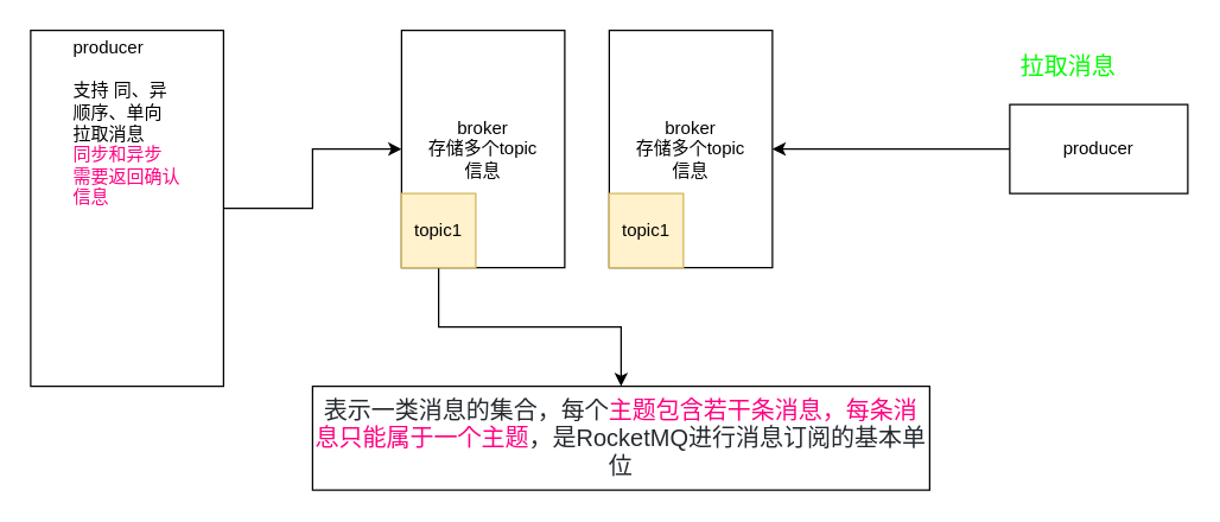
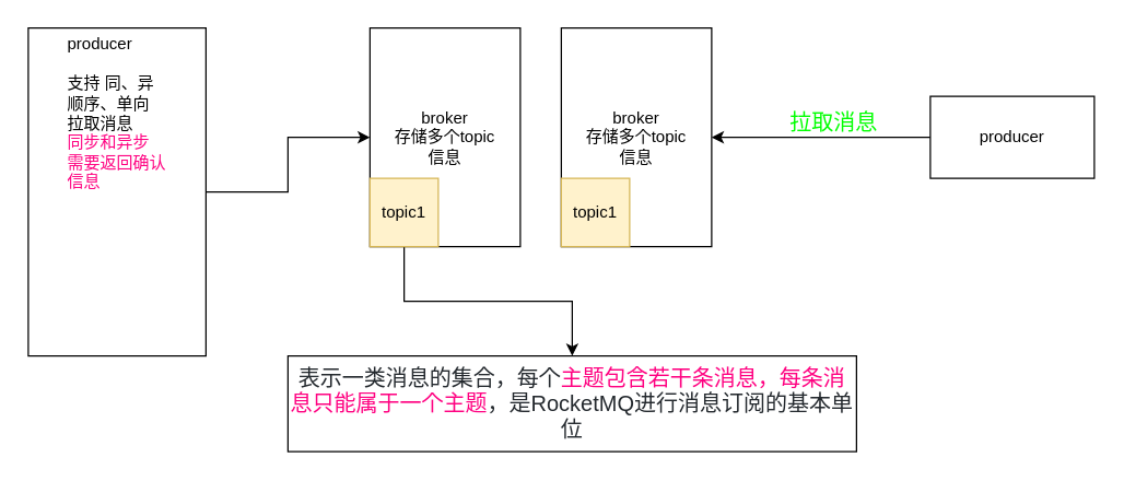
  <mxCell id="0" />
  <mxCell id="1" parent="0" />
  <mxCell id="2" style="edgeStyle=orthogonalEdgeStyle;rounded=0;orthogonalLoop=1;jettySize=auto;html=1;" edge="1" parent="1" source="3" target="6"><mxGeometry relative="1" as="geometry" /></mxCell>
  <mxCell id="3" value="&lt;div style=&quot;text-align: justify&quot;&gt;&lt;span&gt;producer&lt;/span&gt;&lt;/div&gt;&lt;div style=&quot;text-align: justify&quot;&gt;&lt;span&gt;&lt;br&gt;&lt;/span&gt;&lt;/div&gt;&lt;div style=&quot;text-align: justify&quot;&gt;&lt;span&gt;支持 同、异&lt;/span&gt;&lt;/div&gt;&lt;div style=&quot;text-align: justify&quot;&gt;&lt;span&gt;顺序、单向&lt;/span&gt;&lt;/div&gt;&lt;div style=&quot;text-align: justify&quot;&gt;&lt;span&gt;拉取消息&lt;/span&gt;&lt;/div&gt;&lt;div style=&quot;text-align: justify&quot;&gt;&lt;span&gt;&lt;font color=&quot;#ff0080&quot;&gt;同步和异步&lt;/font&gt;&lt;/span&gt;&lt;/div&gt;&lt;div style=&quot;text-align: justify&quot;&gt;&lt;font color=&quot;#ff0080&quot;&gt;需要返回确认&lt;/font&gt;&lt;/div&gt;&lt;div style=&quot;text-align: justify&quot;&gt;&lt;span&gt;&lt;font color=&quot;#ff0080&quot;&gt;信息&lt;/font&gt;&lt;/span&gt;&lt;/div&gt;&lt;div style=&quot;text-align: justify&quot;&gt;&lt;span&gt;&lt;br&gt;&lt;/span&gt;&lt;/div&gt;&lt;div style=&quot;text-align: justify&quot;&gt;&lt;span&gt;&lt;br&gt;&lt;/span&gt;&lt;/div&gt;&lt;div style=&quot;text-align: justify&quot;&gt;&lt;span&gt;&lt;br&gt;&lt;/span&gt;&lt;/div&gt;&lt;div style=&quot;text-align: justify&quot;&gt;&lt;span&gt;&lt;br&gt;&lt;/span&gt;&lt;/div&gt;&lt;div style=&quot;text-align: justify&quot;&gt;&lt;span&gt;&lt;br&gt;&lt;/span&gt;&lt;/div&gt;&lt;div style=&quot;text-align: justify&quot;&gt;&lt;span&gt;&lt;br&gt;&lt;/span&gt;&lt;/div&gt;&lt;div style=&quot;text-align: justify&quot;&gt;&lt;span&gt;&lt;br&gt;&lt;/span&gt;&lt;/div&gt;&lt;div style=&quot;text-align: justify&quot;&gt;&lt;span&gt;&lt;br&gt;&lt;/span&gt;&lt;/div&gt;" style="rounded=0;whiteSpace=wrap;html=1;align=center;" vertex="1" parent="1"><mxGeometry x="20" y="20" width="130" height="240" as="geometry" /></mxCell>
  <mxCell id="4" style="edgeStyle=orthogonalEdgeStyle;rounded=0;orthogonalLoop=1;jettySize=auto;html=1;entryX=1;entryY=0.5;entryDx=0;entryDy=0;" edge="1" parent="1" source="5" target="9"><mxGeometry relative="1" as="geometry" /></mxCell>
  <mxCell id="5" value="producer" style="rounded=0;whiteSpace=wrap;html=1;" vertex="1" parent="1"><mxGeometry x="680" y="70" width="120" height="60" as="geometry" /></mxCell>
  <mxCell id="6" value="broker&lt;br&gt;存储多个topic&lt;br&gt;信息&lt;br&gt;" style="rounded=0;whiteSpace=wrap;html=1;" vertex="1" parent="1"><mxGeometry x="270" y="20" width="110" height="160" as="geometry" /></mxCell>
  <mxCell id="7" style="edgeStyle=orthogonalEdgeStyle;rounded=0;orthogonalLoop=1;jettySize=auto;html=1;entryX=0.5;entryY=0;entryDx=0;entryDy=0;fontSize=16;" edge="1" parent="1" source="8" target="12"><mxGeometry relative="1" as="geometry" /></mxCell>
  <mxCell id="8" value="topic1" style="rounded=0;whiteSpace=wrap;html=1;fillColor=#fff2cc;strokeColor=#d6b656;" vertex="1" parent="1"><mxGeometry x="270" y="130" width="50" height="50" as="geometry" /></mxCell>
  <mxCell id="9" value="broker&lt;br&gt;存储多个topic&lt;br&gt;信息&lt;br&gt;" style="rounded=0;whiteSpace=wrap;html=1;" vertex="1" parent="1"><mxGeometry x="410" y="20" width="110" height="160" as="geometry" /></mxCell>
  <mxCell id="10" value="topic1" style="rounded=0;whiteSpace=wrap;html=1;fillColor=#fff2cc;strokeColor=#d6b656;" vertex="1" parent="1"><mxGeometry x="410" y="130" width="50" height="50" as="geometry" /></mxCell>
- <mxCell id="11" value="&lt;font color=&quot;#00ff00&quot; style=&quot;font-size: 16px;&quot;&gt;拉取消息&lt;/font&gt;" style="text;html=1;align=center;verticalAlign=middle;resizable=0;points=[];autosize=1;fontSize=16;" vertex="1" parent="1"><mxGeometry x="679" y="34" width="80" height="20" as="geometry" /></mxCell>
+ <mxCell id="11" value="&lt;font color=&quot;#00ff00&quot; style=&quot;font-size: 16px;&quot;&gt;拉取消息&lt;/font&gt;" style="text;html=1;align=center;verticalAlign=middle;resizable=0;points=[];autosize=1;fontSize=16;" vertex="1" parent="1"><mxGeometry x="569" y="79" width="80" height="20" as="geometry" /></mxCell>
  <mxCell id="12" value="&lt;span style=&quot;color: rgb(36 , 41 , 46) ; font-family: , , &amp;#34;segoe ui&amp;#34; , &amp;#34;helvetica&amp;#34; , &amp;#34;arial&amp;#34; , sans-serif , &amp;#34;apple color emoji&amp;#34; , &amp;#34;segoe ui emoji&amp;#34; ; background-color: rgb(255 , 255 , 255)&quot;&gt;表示一类消息的集合，每个&lt;/span&gt;&lt;span style=&quot;background-color: rgb(255 , 255 , 255)&quot;&gt;&lt;font color=&quot;#ff0080&quot;&gt;主题包含若干条消息，每条消息只能属于一个主题&lt;/font&gt;&lt;/span&gt;&lt;span style=&quot;color: rgb(36 , 41 , 46) ; font-family: , , &amp;#34;segoe ui&amp;#34; , &amp;#34;helvetica&amp;#34; , &amp;#34;arial&amp;#34; , sans-serif , &amp;#34;apple color emoji&amp;#34; , &amp;#34;segoe ui emoji&amp;#34; ; background-color: rgb(255 , 255 , 255)&quot;&gt;，是RocketMQ进行消息订阅的基本单位&lt;/span&gt;" style="rounded=0;whiteSpace=wrap;html=1;fontSize=16;" vertex="1" parent="1"><mxGeometry x="210" y="260" width="416" height="70" as="geometry" /></mxCell>
